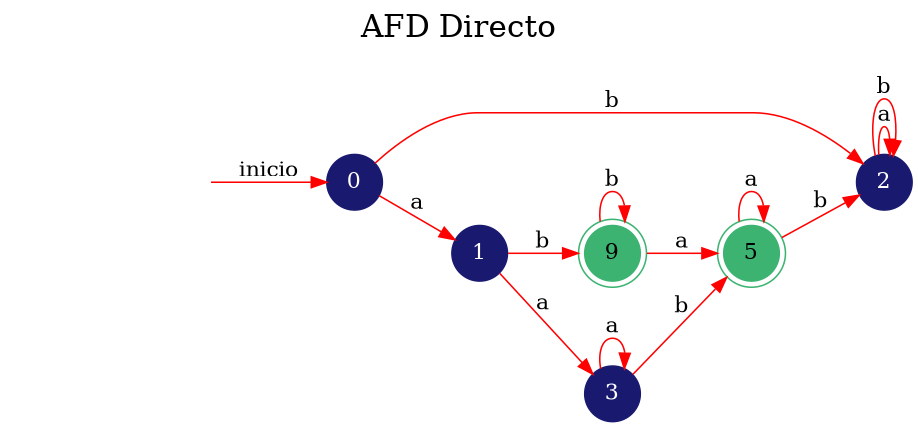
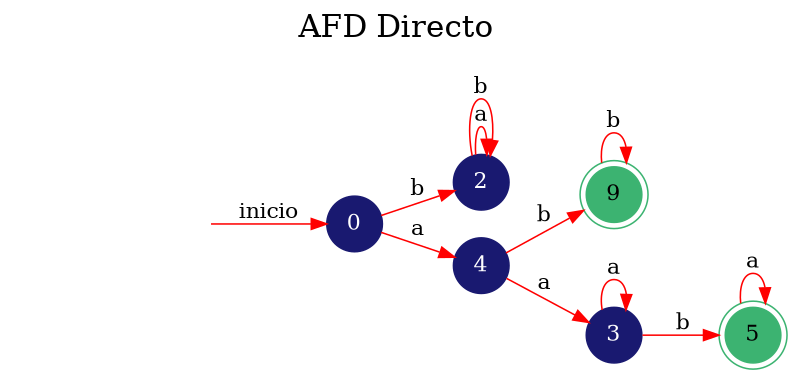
  digraph {
    fontsize=20
    label="AFD Directo"
    labelloc=t
    rankdir=LR
    node [color=midnightblue shape=circle style=filled fontcolor=white]
    edge [color=red]
    n1 [color=mediumseagreen label=9 shape=doublecircle fontcolor=""]
    5 [color=mediumseagreen shape=doublecircle fontcolor=""]
    2
    secret_node [style=invis]
    0
-   1
+   1 [label=4]
    3
    n1 -> n1 [label=b]
-   n1 -> 5 [label=a]
    5 -> 5 [label=a]
-   5 -> 2 [label=b]
    2 -> 2 [label=a]
    2 -> 2 [label=b]
    secret_node -> 0 [label=inicio]
    0 -> 2 [label=b]
    0 -> 1 [label=a]
    1 -> n1 [label=b]
    1 -> 3 [label=a]
    3 -> 5 [label=b]
    3 -> 3 [label=a]
  }
